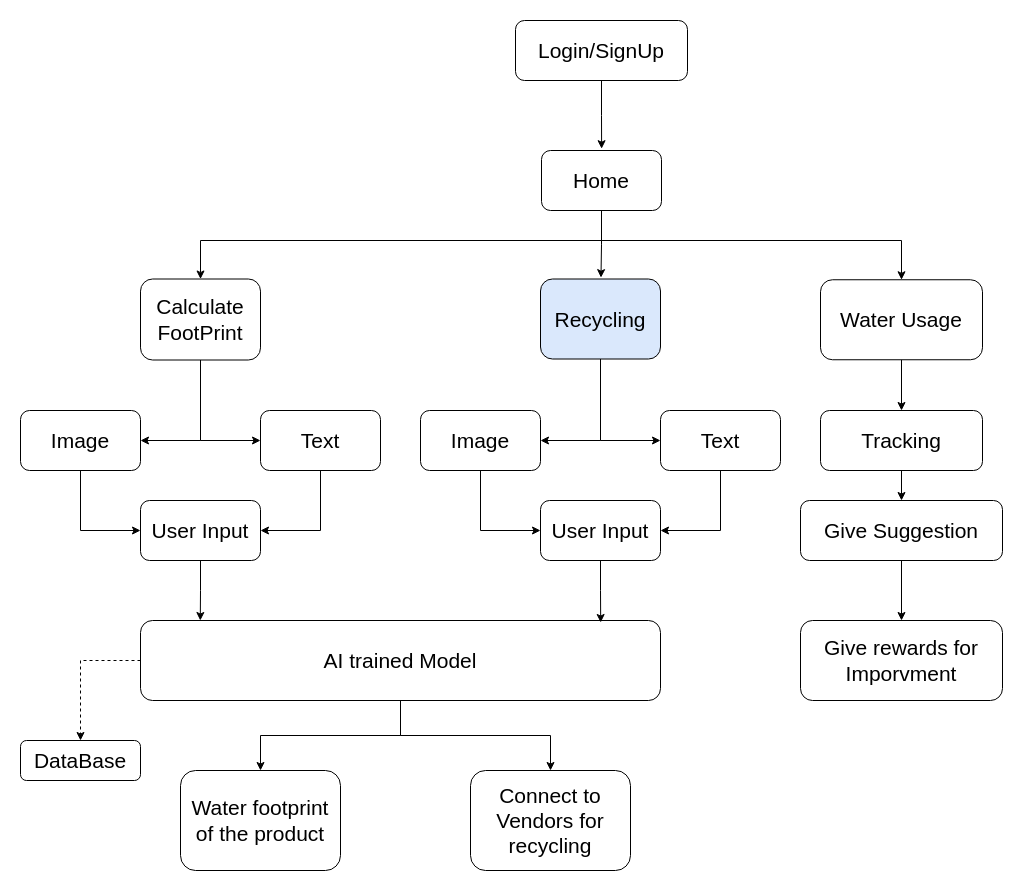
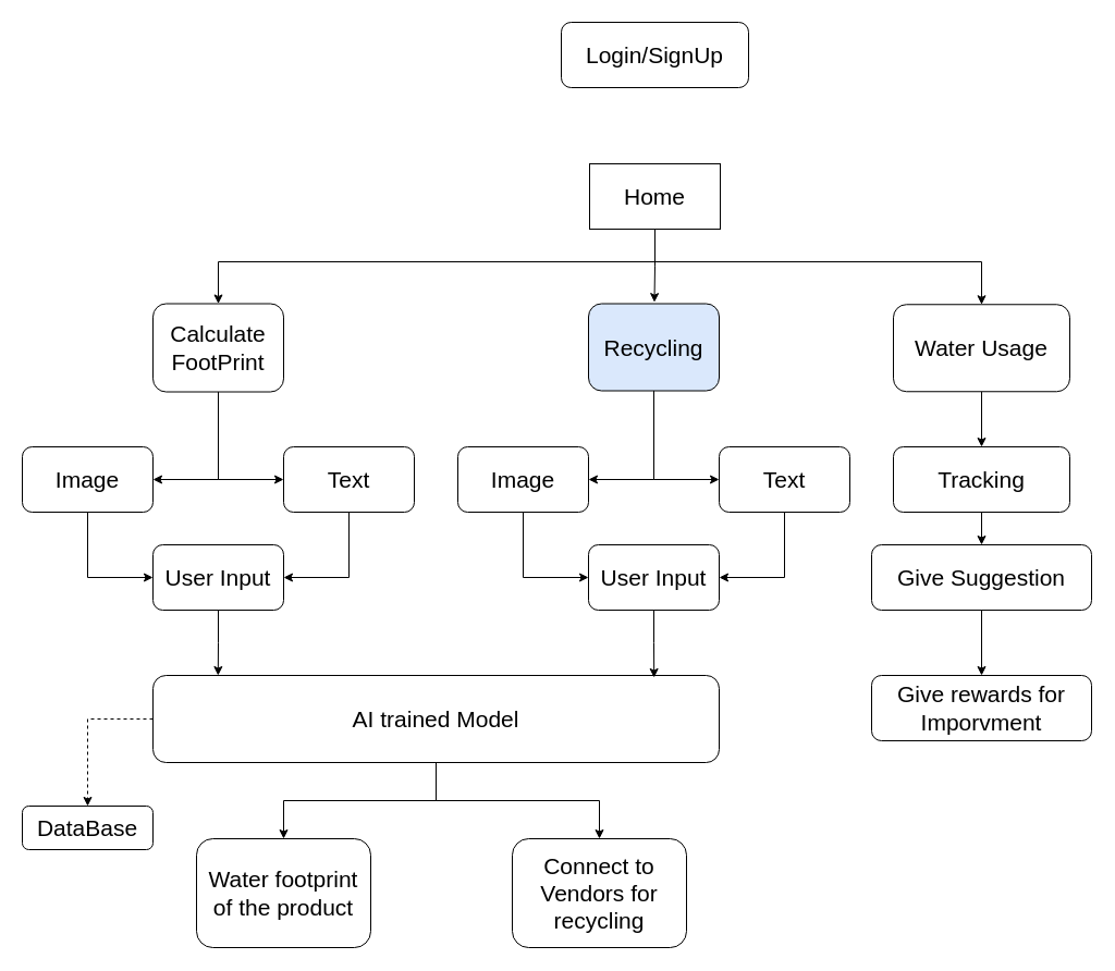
  <mxCell id="0" />
  <mxCell id="1" parent="0" />
  <mxCell id="2" value="Login/SignUp" style="rounded=1;whiteSpace=wrap;html=1;fontSize=21;" vertex="1" parent="1"><mxGeometry x="515" y="20" width="172" height="60" as="geometry" /></mxCell>
  <mxCell id="3" style="edgeStyle=orthogonalEdgeStyle;rounded=0;orthogonalLoop=1;jettySize=auto;html=1;entryX=0.5;entryY=0;entryDx=0;entryDy=0;" edge="1" parent="1" source="4" target="7"><mxGeometry relative="1" as="geometry"><Array as="points"><mxPoint x="601" y="240" /><mxPoint x="200" y="240" /></Array></mxGeometry></mxCell>
- <mxCell id="4" value="Home" style="rounded=1;whiteSpace=wrap;html=1;fontSize=21;" vertex="1" parent="1"><mxGeometry x="541" y="150" width="120" height="60" as="geometry" /></mxCell>
+ <mxCell id="4" value="Home" style="whiteSpace=wrap;html=1;fontSize=21;rounded=0;" vertex="1" parent="1"><mxGeometry x="541" y="150" width="120" height="60" as="geometry" /></mxCell>
  <mxCell id="5" style="edgeStyle=orthogonalEdgeStyle;rounded=0;orthogonalLoop=1;jettySize=auto;html=1;exitX=0.5;exitY=1;exitDx=0;exitDy=0;entryX=1;entryY=0.5;entryDx=0;entryDy=0;" edge="1" parent="1" source="7" target="12"><mxGeometry relative="1" as="geometry" /></mxCell>
  <mxCell id="6" style="edgeStyle=orthogonalEdgeStyle;rounded=0;orthogonalLoop=1;jettySize=auto;html=1;entryX=0;entryY=0.5;entryDx=0;entryDy=0;" edge="1" parent="1" source="7" target="14"><mxGeometry relative="1" as="geometry" /></mxCell>
  <mxCell id="7" value="Calculate FootPrint" style="rounded=1;whiteSpace=wrap;html=1;fontSize=21;" vertex="1" parent="1"><mxGeometry x="140" y="278.5" width="120" height="81" as="geometry" /></mxCell>
  <mxCell id="8" style="edgeStyle=orthogonalEdgeStyle;rounded=0;orthogonalLoop=1;jettySize=auto;html=1;entryX=0;entryY=0.5;entryDx=0;entryDy=0;" edge="1" parent="1" source="10" target="24"><mxGeometry relative="1" as="geometry" /></mxCell>
  <mxCell id="9" style="edgeStyle=orthogonalEdgeStyle;rounded=0;orthogonalLoop=1;jettySize=auto;html=1;entryX=1;entryY=0.5;entryDx=0;entryDy=0;" edge="1" parent="1" source="10" target="22"><mxGeometry relative="1" as="geometry" /></mxCell>
  <mxCell id="10" value="Recycling" style="rounded=1;whiteSpace=wrap;html=1;fontSize=21;fillColor=#dae8fc;" vertex="1" parent="1"><mxGeometry x="540" y="278.5" width="120" height="80" as="geometry" /></mxCell>
  <mxCell id="11" style="edgeStyle=orthogonalEdgeStyle;rounded=0;orthogonalLoop=1;jettySize=auto;html=1;exitX=0.5;exitY=1;exitDx=0;exitDy=0;entryX=0;entryY=0.5;entryDx=0;entryDy=0;" edge="1" parent="1" source="12" target="15"><mxGeometry relative="1" as="geometry" /></mxCell>
  <mxCell id="12" value="Image" style="rounded=1;whiteSpace=wrap;html=1;fontSize=21;" vertex="1" parent="1"><mxGeometry x="20" y="410" width="120" height="60" as="geometry" /></mxCell>
  <mxCell id="13" style="edgeStyle=orthogonalEdgeStyle;rounded=0;orthogonalLoop=1;jettySize=auto;html=1;entryX=1;entryY=0.5;entryDx=0;entryDy=0;" edge="1" parent="1" source="14" target="15"><mxGeometry relative="1" as="geometry" /></mxCell>
  <mxCell id="14" value="Text" style="rounded=1;whiteSpace=wrap;html=1;fontSize=21;" vertex="1" parent="1"><mxGeometry x="260" y="410" width="120" height="60" as="geometry" /></mxCell>
  <mxCell id="15" value="User Input" style="rounded=1;whiteSpace=wrap;html=1;fontSize=21;" vertex="1" parent="1"><mxGeometry x="140" y="500" width="120" height="60" as="geometry" /></mxCell>
  <mxCell id="16" style="edgeStyle=orthogonalEdgeStyle;rounded=0;orthogonalLoop=1;jettySize=auto;html=1;dashed=1;" edge="1" parent="1" source="19" target="27"><mxGeometry relative="1" as="geometry"><Array as="points"><mxPoint x="80" y="660" /></Array></mxGeometry></mxCell>
  <mxCell id="17" style="edgeStyle=orthogonalEdgeStyle;rounded=0;orthogonalLoop=1;jettySize=auto;html=1;entryX=0.5;entryY=0;entryDx=0;entryDy=0;" edge="1" parent="1" source="19" target="20"><mxGeometry relative="1" as="geometry" /></mxCell>
  <mxCell id="18" style="edgeStyle=orthogonalEdgeStyle;rounded=0;orthogonalLoop=1;jettySize=auto;html=1;" edge="1" parent="1" source="19" target="29"><mxGeometry relative="1" as="geometry" /></mxCell>
  <mxCell id="19" value="AI trained Model" style="rounded=1;whiteSpace=wrap;html=1;fontSize=21;" vertex="1" parent="1"><mxGeometry x="140" y="620" width="520" height="80" as="geometry" /></mxCell>
  <mxCell id="20" value="Connect to Vendors for recycling" style="rounded=1;whiteSpace=wrap;html=1;fontSize=21;" vertex="1" parent="1"><mxGeometry x="470" y="770" width="160" height="100" as="geometry" /></mxCell>
  <mxCell id="21" style="edgeStyle=orthogonalEdgeStyle;rounded=0;orthogonalLoop=1;jettySize=auto;html=1;exitX=0.5;exitY=1;exitDx=0;exitDy=0;entryX=0;entryY=0.5;entryDx=0;entryDy=0;" edge="1" source="22" target="25" parent="1"><mxGeometry relative="1" as="geometry" /></mxCell>
  <mxCell id="22" value="Image" style="rounded=1;whiteSpace=wrap;html=1;fontSize=21;" vertex="1" parent="1"><mxGeometry x="420" y="410" width="120" height="60" as="geometry" /></mxCell>
  <mxCell id="23" style="edgeStyle=orthogonalEdgeStyle;rounded=0;orthogonalLoop=1;jettySize=auto;html=1;entryX=1;entryY=0.5;entryDx=0;entryDy=0;" edge="1" source="24" target="25" parent="1"><mxGeometry relative="1" as="geometry" /></mxCell>
  <mxCell id="24" value="Text" style="rounded=1;whiteSpace=wrap;html=1;fontSize=21;" vertex="1" parent="1"><mxGeometry x="660" y="410" width="120" height="60" as="geometry" /></mxCell>
  <mxCell id="25" value="User Input" style="rounded=1;whiteSpace=wrap;html=1;fontSize=21;" vertex="1" parent="1"><mxGeometry x="540" y="500" width="120" height="60" as="geometry" /></mxCell>
  <mxCell id="26" style="edgeStyle=orthogonalEdgeStyle;rounded=0;orthogonalLoop=1;jettySize=auto;html=1;entryX=0.115;entryY=0;entryDx=0;entryDy=0;entryPerimeter=0;" edge="1" parent="1" source="15" target="19"><mxGeometry relative="1" as="geometry" /></mxCell>
  <mxCell id="27" value="DataBase" style="rounded=1;whiteSpace=wrap;html=1;fontSize=21;" vertex="1" parent="1"><mxGeometry x="20" y="740" width="120" height="40" as="geometry" /></mxCell>
  <mxCell id="28" style="edgeStyle=orthogonalEdgeStyle;rounded=0;orthogonalLoop=1;jettySize=auto;html=1;entryX=0.885;entryY=0.025;entryDx=0;entryDy=0;entryPerimeter=0;" edge="1" parent="1" source="25" target="19"><mxGeometry relative="1" as="geometry" /></mxCell>
  <mxCell id="29" value="Water footprint of the product" style="rounded=1;whiteSpace=wrap;html=1;fontSize=21;" vertex="1" parent="1"><mxGeometry x="180" y="770" width="160" height="100" as="geometry" /></mxCell>
  <mxCell id="30" style="edgeStyle=orthogonalEdgeStyle;rounded=0;orthogonalLoop=1;jettySize=auto;html=1;exitX=0.5;exitY=1;exitDx=0;exitDy=0;" edge="1" parent="1" source="31" target="36"><mxGeometry relative="1" as="geometry" /></mxCell>
  <mxCell id="31" value="Water Usage" style="rounded=1;whiteSpace=wrap;html=1;fontSize=21;" vertex="1" parent="1"><mxGeometry x="820" y="279.25" width="162" height="80" as="geometry" /></mxCell>
- <mxCell id="32" style="edgeStyle=orthogonalEdgeStyle;rounded=0;orthogonalLoop=1;jettySize=auto;html=1;entryX=0.501;entryY=-0.03;entryDx=0;entryDy=0;entryPerimeter=0;" edge="1" parent="1" source="2" target="4"><mxGeometry relative="1" as="geometry" /></mxCell>
  <mxCell id="33" style="edgeStyle=orthogonalEdgeStyle;rounded=0;orthogonalLoop=1;jettySize=auto;html=1;entryX=0.504;entryY=-0.017;entryDx=0;entryDy=0;entryPerimeter=0;" edge="1" parent="1" source="4" target="10"><mxGeometry relative="1" as="geometry" /></mxCell>
  <mxCell id="34" style="edgeStyle=orthogonalEdgeStyle;rounded=0;orthogonalLoop=1;jettySize=auto;html=1;exitX=0.5;exitY=1;exitDx=0;exitDy=0;entryX=0.5;entryY=0;entryDx=0;entryDy=0;" edge="1" parent="1" source="4" target="31"><mxGeometry relative="1" as="geometry"><Array as="points"><mxPoint x="601" y="240" /><mxPoint x="901" y="240" /></Array></mxGeometry></mxCell>
  <mxCell id="35" style="edgeStyle=orthogonalEdgeStyle;rounded=0;orthogonalLoop=1;jettySize=auto;html=1;exitX=0.5;exitY=1;exitDx=0;exitDy=0;entryX=0.5;entryY=0;entryDx=0;entryDy=0;" edge="1" parent="1" source="36" target="38"><mxGeometry relative="1" as="geometry" /></mxCell>
  <mxCell id="36" value="Tracking" style="rounded=1;whiteSpace=wrap;html=1;fontSize=21;" vertex="1" parent="1"><mxGeometry x="820" y="410" width="162" height="60" as="geometry" /></mxCell>
  <mxCell id="37" style="edgeStyle=orthogonalEdgeStyle;rounded=0;orthogonalLoop=1;jettySize=auto;html=1;exitX=0.5;exitY=1;exitDx=0;exitDy=0;entryX=0.5;entryY=0;entryDx=0;entryDy=0;" edge="1" parent="1" source="38" target="39"><mxGeometry relative="1" as="geometry" /></mxCell>
  <mxCell id="38" value="Give Suggestion" style="rounded=1;whiteSpace=wrap;html=1;fontSize=21;" vertex="1" parent="1"><mxGeometry x="800" y="500" width="202" height="60" as="geometry" /></mxCell>
- <mxCell id="39" value="Give rewards for Imporvment" style="rounded=1;whiteSpace=wrap;html=1;fontSize=21;" vertex="1" parent="1"><mxGeometry x="800" y="620" width="202" height="80" as="geometry" /></mxCell>
+ <mxCell id="39" value="Give rewards for Imporvment" style="rounded=1;whiteSpace=wrap;html=1;fontSize=21;" vertex="1" parent="1"><mxGeometry x="800" y="620" width="202" height="60" as="geometry" /></mxCell>
